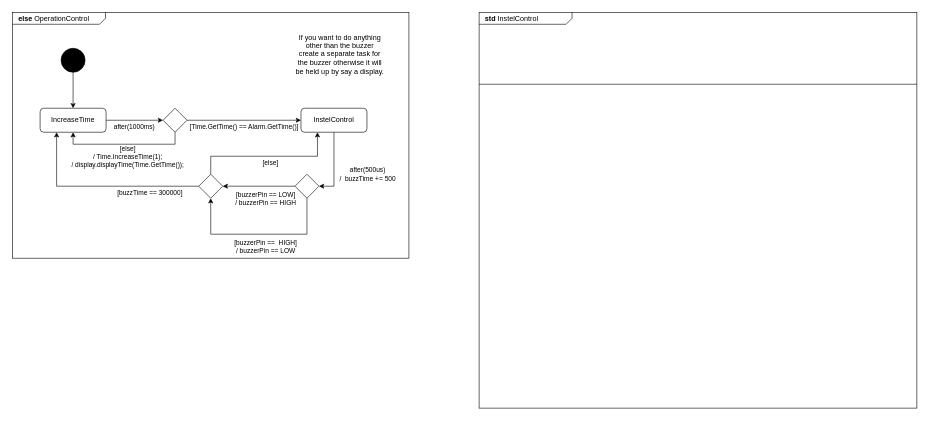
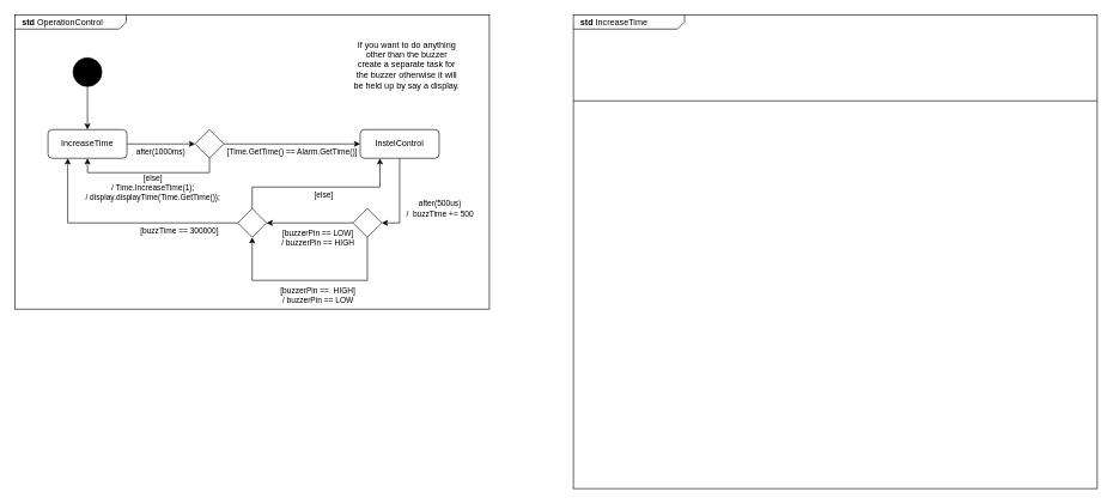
  <mxCell id="0" />
  <mxCell id="1" parent="0" />
- <mxCell id="2" value="&lt;p style=&quot;margin:0px;margin-top:4px;margin-left:10px;text-align:left;&quot;&gt;&lt;b&gt;else&lt;/b&gt;&amp;nbsp;OperationControl&lt;/p&gt;" style="html=1;shape=mxgraph.sysml.package;html=1;overflow=fill;whiteSpace=wrap;labelX=155.2;" vertex="1" parent="1"><mxGeometry x="20" y="20" width="661" height="410" as="geometry" /></mxCell>
- <mxCell id="3" value="&lt;p style=&quot;margin:0px;margin-top:4px;margin-left:10px;text-align:left;&quot;&gt;&lt;b&gt;std&lt;/b&gt;&amp;nbsp;InstelControl&lt;/p&gt;" style="html=1;shape=mxgraph.sysml.package;html=1;overflow=fill;whiteSpace=wrap;labelX=155.2;" vertex="1" parent="1"><mxGeometry x="798" y="20" width="730" height="660" as="geometry" /></mxCell>
+ <mxCell id="2" value="&lt;p style=&quot;margin:0px;margin-top:4px;margin-left:10px;text-align:left;&quot;&gt;&lt;b&gt;std&lt;/b&gt;&amp;nbsp;OperationControl&lt;/p&gt;" style="html=1;shape=mxgraph.sysml.package;html=1;overflow=fill;whiteSpace=wrap;labelX=155.2;" vertex="1" parent="1"><mxGeometry x="20" y="20" width="661" height="410" as="geometry" /></mxCell>
+ <mxCell id="3" value="&lt;p style=&quot;margin:0px;margin-top:4px;margin-left:10px;text-align:left;&quot;&gt;&lt;b&gt;std&lt;/b&gt;&amp;nbsp;IncreaseTime&lt;/p&gt;" style="html=1;shape=mxgraph.sysml.package;html=1;overflow=fill;whiteSpace=wrap;labelX=155.2;" vertex="1" parent="1"><mxGeometry x="798" y="20" width="730" height="660" as="geometry" /></mxCell>
  <mxCell id="4" value="" style="line;strokeWidth=1;fillColor=none;align=left;verticalAlign=middle;spacingTop=-1;spacingLeft=3;spacingRight=3;rotatable=0;labelPosition=right;points=[];portConstraint=eastwest;strokeColor=inherit;" vertex="1" parent="1"><mxGeometry x="798" y="136" width="730" height="8" as="geometry" /></mxCell>
  <mxCell id="5" style="edgeStyle=orthogonalEdgeStyle;rounded=0;orthogonalLoop=1;jettySize=auto;html=1;entryX=0.5;entryY=0;entryDx=0;entryDy=0;" edge="1" parent="1" source="6" target="9"><mxGeometry relative="1" as="geometry" /></mxCell>
  <mxCell id="6" value="" style="shape=ellipse;html=1;fillColor=strokeColor;fontSize=18;fontColor=#ffffff;" vertex="1" parent="1"><mxGeometry x="101" y="80" width="40" height="40" as="geometry" /></mxCell>
  <mxCell id="7" style="edgeStyle=orthogonalEdgeStyle;rounded=0;orthogonalLoop=1;jettySize=auto;html=1;entryX=0;entryY=0.5;entryDx=0;entryDy=0;" edge="1" parent="1" source="9" target="17"><mxGeometry relative="1" as="geometry" /></mxCell>
  <mxCell id="8" value="after(1000ms)" style="edgeLabel;html=1;align=center;verticalAlign=middle;resizable=0;points=[];" vertex="1" connectable="0" parent="7"><mxGeometry x="-0.143" y="-1" relative="1" as="geometry"><mxPoint x="5" y="9" as="offset" /></mxGeometry></mxCell>
  <mxCell id="9" value="IncreaseTime" style="shape=rect;rounded=1;html=1;whiteSpace=wrap;align=center;" vertex="1" parent="1"><mxGeometry x="66" y="180" width="110" height="40" as="geometry" /></mxCell>
  <mxCell id="10" style="edgeStyle=orthogonalEdgeStyle;rounded=0;orthogonalLoop=1;jettySize=auto;html=1;entryX=1;entryY=0.5;entryDx=0;entryDy=0;" edge="1" parent="1" source="12" target="26"><mxGeometry relative="1" as="geometry"><Array as="points"><mxPoint x="556" y="310" /></Array></mxGeometry></mxCell>
  <mxCell id="11" value="after(500us)&lt;div&gt;/&amp;nbsp; buzzTime += 500&lt;/div&gt;" style="edgeLabel;html=1;align=center;verticalAlign=middle;resizable=0;points=[];" vertex="1" connectable="0" parent="10"><mxGeometry x="-0.581" y="-1" relative="1" as="geometry"><mxPoint x="56" y="45" as="offset" /></mxGeometry></mxCell>
  <mxCell id="12" value="InstelControl" style="shape=rect;rounded=1;html=1;whiteSpace=wrap;align=center;" vertex="1" parent="1"><mxGeometry x="501" y="180" width="110" height="40" as="geometry" /></mxCell>
  <mxCell id="13" style="edgeStyle=orthogonalEdgeStyle;rounded=0;orthogonalLoop=1;jettySize=auto;html=1;entryX=0;entryY=0.5;entryDx=0;entryDy=0;" edge="1" parent="1" source="17" target="12"><mxGeometry relative="1" as="geometry" /></mxCell>
  <mxCell id="14" value="[Time.GetTime() == Alarm.GetTime()]" style="edgeLabel;html=1;align=center;verticalAlign=middle;resizable=0;points=[];" vertex="1" connectable="0" parent="13"><mxGeometry x="-0.225" y="-1" relative="1" as="geometry"><mxPoint x="20" y="9" as="offset" /></mxGeometry></mxCell>
  <mxCell id="15" style="edgeStyle=orthogonalEdgeStyle;rounded=0;orthogonalLoop=1;jettySize=auto;html=1;entryX=0.5;entryY=1;entryDx=0;entryDy=0;" edge="1" parent="1" source="17" target="9"><mxGeometry relative="1" as="geometry"><Array as="points"><mxPoint x="291" y="240" /><mxPoint x="121" y="240" /></Array></mxGeometry></mxCell>
  <mxCell id="16" value="&lt;div&gt;[else]&lt;/div&gt;/ Time.IncreaseTime(1);&lt;div&gt;/ display.displayTime(Time.GetTime());&lt;/div&gt;" style="edgeLabel;html=1;align=center;verticalAlign=middle;resizable=0;points=[];" vertex="1" connectable="0" parent="15"><mxGeometry x="-0.219" y="4" relative="1" as="geometry"><mxPoint x="-18" y="16" as="offset" /></mxGeometry></mxCell>
  <mxCell id="17" value="" style="rhombus;whiteSpace=wrap;html=1;" vertex="1" parent="1"><mxGeometry x="271" y="180" width="40" height="40" as="geometry" /></mxCell>
  <mxCell id="18" style="edgeStyle=orthogonalEdgeStyle;rounded=0;orthogonalLoop=1;jettySize=auto;html=1;entryX=0.25;entryY=1;entryDx=0;entryDy=0;" edge="1" parent="1" source="22" target="9"><mxGeometry relative="1" as="geometry" /></mxCell>
  <mxCell id="19" value="[buzzTime == 300000&lt;span style=&quot;background-color: light-dark(#ffffff, var(--ge-dark-color, #121212)); color: light-dark(rgb(0, 0, 0), rgb(255, 255, 255));&quot;&gt;]&lt;/span&gt;" style="edgeLabel;html=1;align=center;verticalAlign=middle;resizable=0;points=[];" vertex="1" connectable="0" parent="18"><mxGeometry x="-0.418" relative="1" as="geometry"><mxPoint x="13" y="10" as="offset" /></mxGeometry></mxCell>
  <mxCell id="20" style="edgeStyle=orthogonalEdgeStyle;rounded=0;orthogonalLoop=1;jettySize=auto;html=1;entryX=0.25;entryY=1;entryDx=0;entryDy=0;exitX=0.5;exitY=0;exitDx=0;exitDy=0;" edge="1" parent="1" source="22" target="12"><mxGeometry relative="1" as="geometry"><Array as="points"><mxPoint x="351" y="260" /><mxPoint x="529" y="260" /></Array></mxGeometry></mxCell>
  <mxCell id="21" value="[else]" style="edgeLabel;html=1;align=center;verticalAlign=middle;resizable=0;points=[];" vertex="1" connectable="0" parent="20"><mxGeometry x="-0.059" y="-2" relative="1" as="geometry"><mxPoint x="12" y="8" as="offset" /></mxGeometry></mxCell>
  <mxCell id="22" value="" style="rhombus;whiteSpace=wrap;html=1;" vertex="1" parent="1"><mxGeometry x="330.5" y="290" width="40" height="40" as="geometry" /></mxCell>
  <mxCell id="23" style="edgeStyle=orthogonalEdgeStyle;rounded=0;orthogonalLoop=1;jettySize=auto;html=1;entryX=1;entryY=0.5;entryDx=0;entryDy=0;" edge="1" parent="1" source="26" target="22"><mxGeometry relative="1" as="geometry" /></mxCell>
  <mxCell id="24" value="[buzzerPin == LOW]&lt;div&gt;/ buzzerPin == HIGH&lt;/div&gt;" style="edgeLabel;html=1;align=center;verticalAlign=middle;resizable=0;points=[];" vertex="1" connectable="0" parent="23"><mxGeometry x="-0.14" y="3" relative="1" as="geometry"><mxPoint x="2" y="17" as="offset" /></mxGeometry></mxCell>
  <mxCell id="25" style="edgeStyle=orthogonalEdgeStyle;rounded=0;orthogonalLoop=1;jettySize=auto;html=1;entryX=0.5;entryY=1;entryDx=0;entryDy=0;" edge="1" parent="1" source="26" target="22"><mxGeometry relative="1" as="geometry"><Array as="points"><mxPoint x="511" y="390" /><mxPoint x="351" y="390" /></Array></mxGeometry></mxCell>
  <mxCell id="26" value="" style="rhombus;whiteSpace=wrap;html=1;" vertex="1" parent="1"><mxGeometry x="491" y="290" width="40" height="40" as="geometry" /></mxCell>
  <mxCell id="27" value="[buzzerPin ==&amp;nbsp; HIGH]&lt;div&gt;/ buzzerPin == LOW&lt;/div&gt;" style="edgeLabel;html=1;align=center;verticalAlign=middle;resizable=0;points=[];" vertex="1" connectable="0" parent="1"><mxGeometry x="441" y="410" as="geometry" /></mxCell>
  <mxCell id="28" value="If you want to do anything other than the buzzer create a separate task for the buzzer otherwise it will be held up by say a display." style="text;html=1;align=center;verticalAlign=middle;whiteSpace=wrap;rounded=0;" vertex="1" parent="1"><mxGeometry x="491" y="50" width="150" height="80" as="geometry" /></mxCell>
